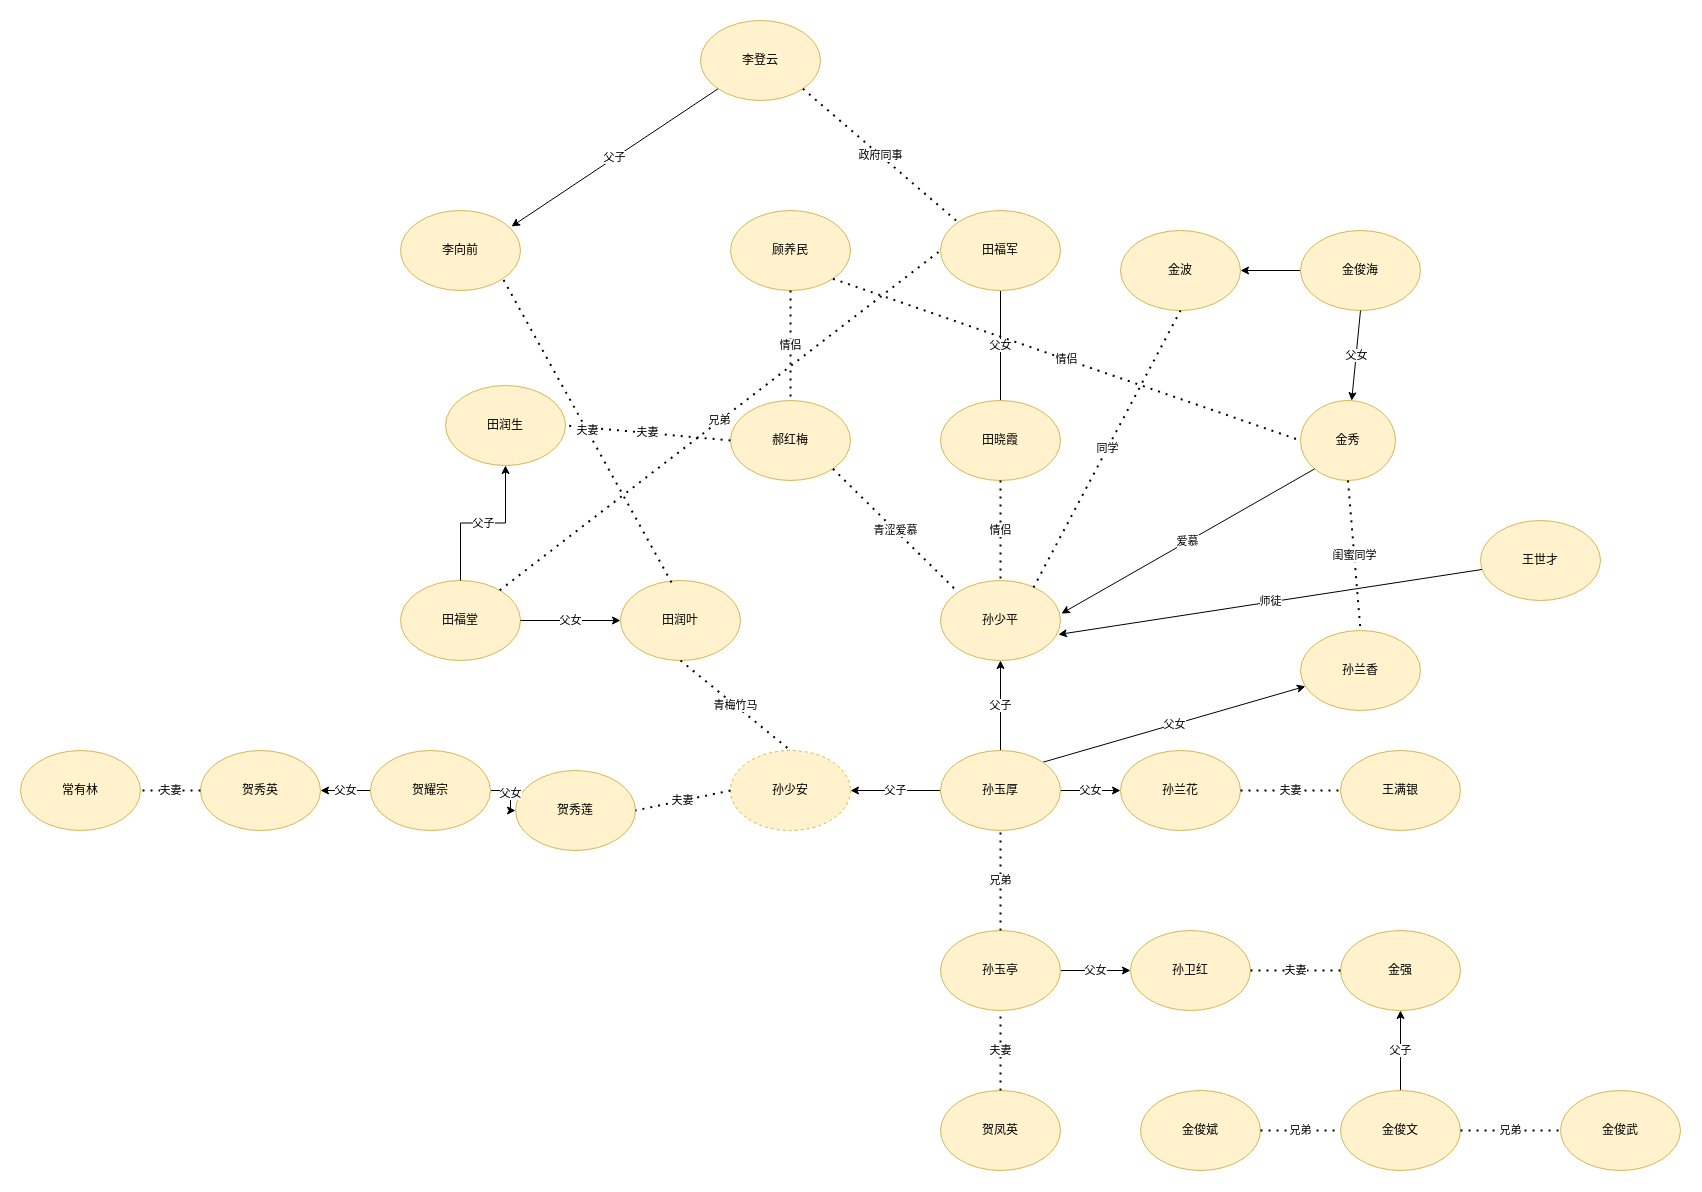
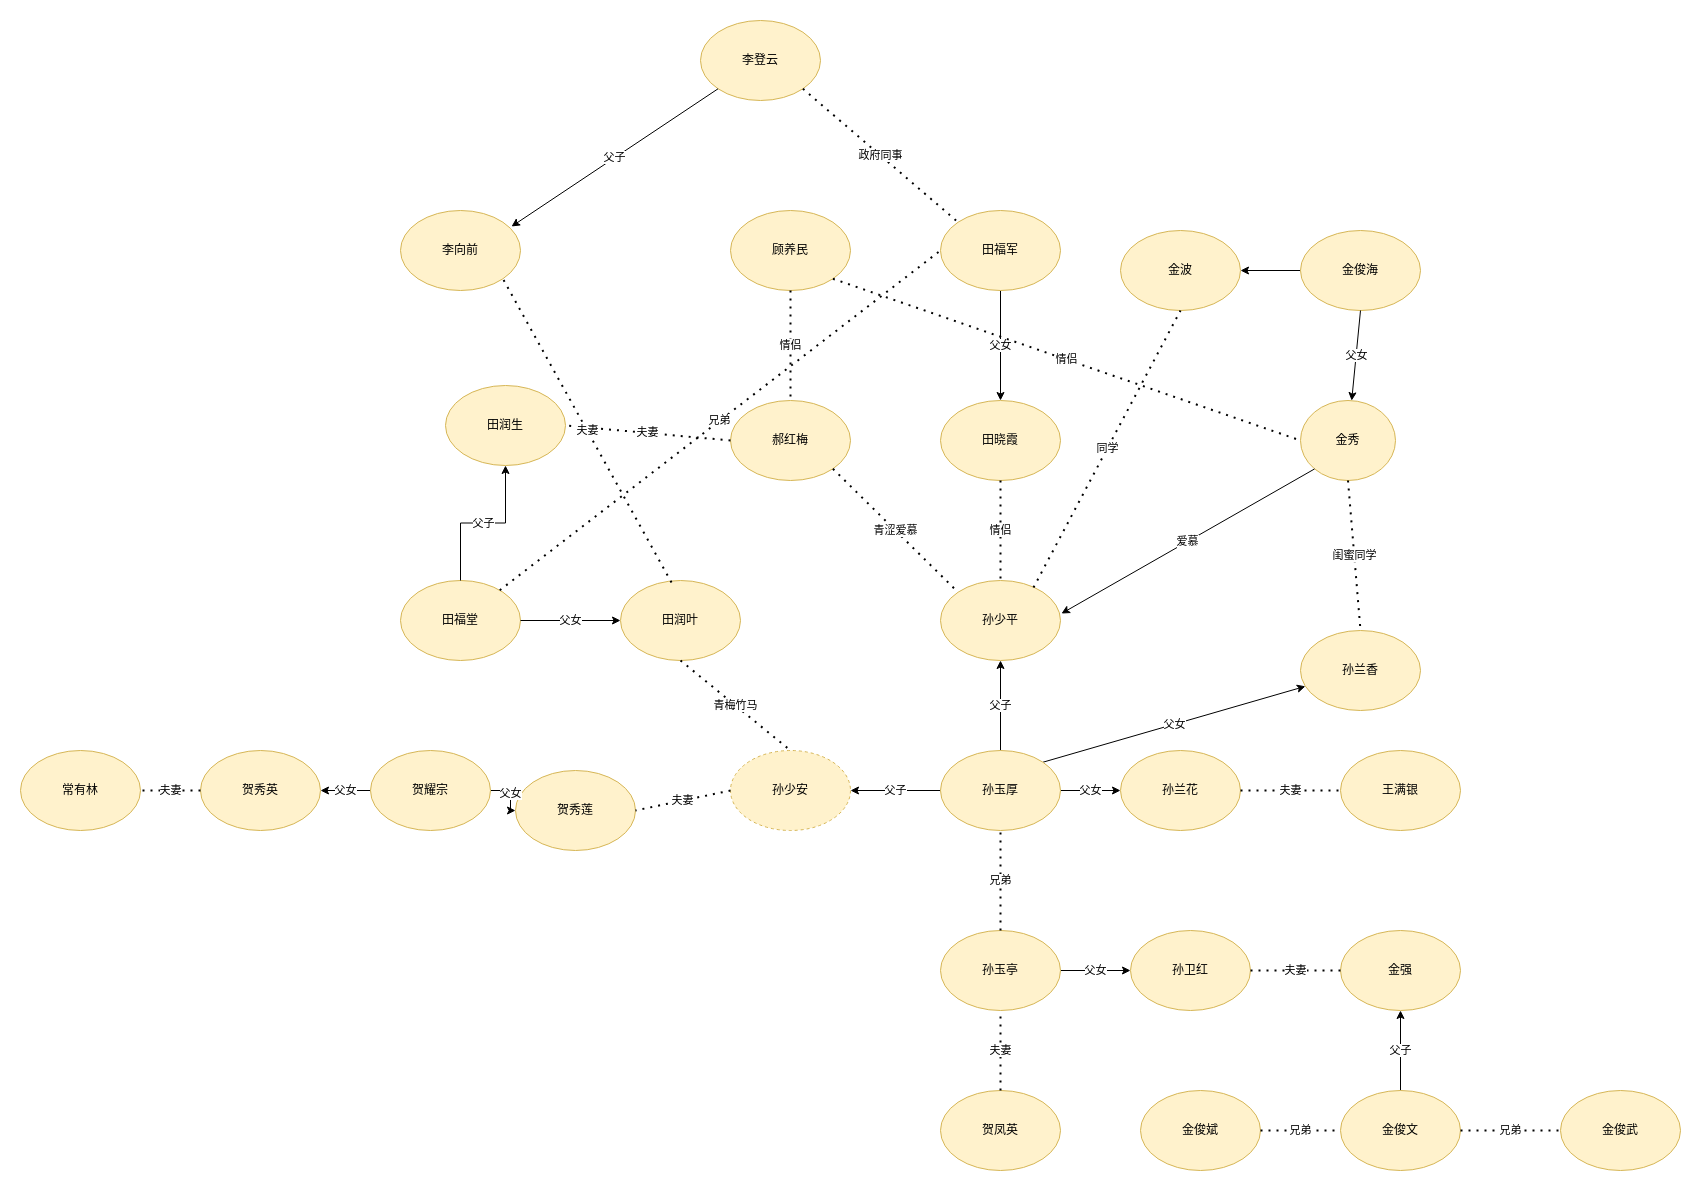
  <mxCell id="0" />
  <mxCell id="1" parent="0" />
  <mxCell id="2" value="父子" style="edgeStyle=orthogonalEdgeStyle;rounded=0;orthogonalLoop=1;jettySize=auto;html=1;" parent="1" source="6" target="7" edge="1"><mxGeometry relative="1" as="geometry" /></mxCell>
  <mxCell id="3" value="父子" style="edgeStyle=orthogonalEdgeStyle;rounded=0;orthogonalLoop=1;jettySize=auto;html=1;" parent="1" source="6" target="8" edge="1"><mxGeometry relative="1" as="geometry" /></mxCell>
  <mxCell id="4" value="父女" style="rounded=0;orthogonalLoop=1;jettySize=auto;html=1;exitX=1;exitY=0;exitDx=0;exitDy=0;" parent="1" source="6" target="11" edge="1"><mxGeometry relative="1" as="geometry" /></mxCell>
  <mxCell id="5" value="父女" style="edgeStyle=orthogonalEdgeStyle;rounded=0;orthogonalLoop=1;jettySize=auto;html=1;" parent="1" source="6" target="12" edge="1"><mxGeometry relative="1" as="geometry" /></mxCell>
  <mxCell id="6" value="孙玉厚" style="ellipse;whiteSpace=wrap;html=1;fillColor=#fff2cc;strokeColor=#d6b656;" parent="1" vertex="1"><mxGeometry x="940" y="750" width="120" height="80" as="geometry" /></mxCell>
  <mxCell id="7" value="孙少安" style="ellipse;whiteSpace=wrap;html=1;fillColor=#fff2cc;strokeColor=#d6b656;dashed=1;" parent="1" vertex="1"><mxGeometry x="730" y="750" width="120" height="80" as="geometry" /></mxCell>
  <mxCell id="8" value="孙少平" style="ellipse;whiteSpace=wrap;html=1;fillColor=#fff2cc;strokeColor=#d6b656;" parent="1" vertex="1"><mxGeometry x="940" y="580" width="120" height="80" as="geometry" /></mxCell>
- <mxCell id="9" value="父女" style="edgeStyle=orthogonalEdgeStyle;rounded=0;orthogonalLoop=1;jettySize=auto;html=1;endArrow=none;" edge="1" parent="1" source="10" target="30"><mxGeometry relative="1" as="geometry" /></mxCell>
+ <mxCell id="9" value="父女" style="edgeStyle=orthogonalEdgeStyle;rounded=0;orthogonalLoop=1;jettySize=auto;html=1;" edge="1" parent="1" source="10" target="30"><mxGeometry relative="1" as="geometry" /></mxCell>
  <mxCell id="10" value="田福军" style="ellipse;whiteSpace=wrap;html=1;fillColor=#fff2cc;strokeColor=#d6b656;" parent="1" vertex="1"><mxGeometry x="940" y="210" width="120" height="80" as="geometry" /></mxCell>
  <mxCell id="11" value="孙兰香" style="ellipse;whiteSpace=wrap;html=1;fillColor=#fff2cc;strokeColor=#d6b656;" parent="1" vertex="1"><mxGeometry x="1300" y="630" width="120" height="80" as="geometry" /></mxCell>
  <mxCell id="12" value="孙兰花" style="ellipse;whiteSpace=wrap;html=1;fillColor=#fff2cc;strokeColor=#d6b656;" parent="1" vertex="1"><mxGeometry x="1120" y="750" width="120" height="80" as="geometry" /></mxCell>
  <mxCell id="13" value="王满银" style="ellipse;whiteSpace=wrap;html=1;fillColor=#fff2cc;strokeColor=#d6b656;" parent="1" vertex="1"><mxGeometry x="1340" y="750" width="120" height="80" as="geometry" /></mxCell>
  <mxCell id="14" value="夫妻" style="endArrow=none;dashed=1;html=1;dashPattern=1 3;strokeWidth=2;rounded=0;entryX=0;entryY=0.5;entryDx=0;entryDy=0;exitX=1;exitY=0.5;exitDx=0;exitDy=0;" parent="1" source="12" target="13" edge="1"><mxGeometry width="50" height="50" relative="1" as="geometry"><mxPoint x="800" y="850" as="sourcePoint" /><mxPoint x="850" y="800" as="targetPoint" /></mxGeometry></mxCell>
  <mxCell id="15" value="贺秀莲" style="ellipse;whiteSpace=wrap;html=1;fillColor=#fff2cc;strokeColor=#d6b656;" parent="1" vertex="1"><mxGeometry x="515" y="770" width="120" height="80" as="geometry" /></mxCell>
  <mxCell id="16" value="夫妻" style="endArrow=none;dashed=1;html=1;dashPattern=1 3;strokeWidth=2;rounded=0;exitX=0;exitY=0.5;exitDx=0;exitDy=0;entryX=1;entryY=0.5;entryDx=0;entryDy=0;" parent="1" source="7" target="15" edge="1"><mxGeometry width="50" height="50" relative="1" as="geometry"><mxPoint x="980" y="850" as="sourcePoint" /><mxPoint x="1030" y="800" as="targetPoint" /></mxGeometry></mxCell>
  <mxCell id="17" value="父女" style="edgeStyle=orthogonalEdgeStyle;rounded=0;orthogonalLoop=1;jettySize=auto;html=1;" parent="1" source="18" target="29" edge="1"><mxGeometry relative="1" as="geometry" /></mxCell>
  <mxCell id="18" value="孙玉亭" style="ellipse;whiteSpace=wrap;html=1;fillColor=#fff2cc;strokeColor=#d6b656;" parent="1" vertex="1"><mxGeometry x="940" y="930" width="120" height="80" as="geometry" /></mxCell>
  <mxCell id="19" value="兄弟" style="endArrow=none;dashed=1;html=1;dashPattern=1 3;strokeWidth=2;rounded=0;entryX=0.5;entryY=1;entryDx=0;entryDy=0;exitX=0.5;exitY=0;exitDx=0;exitDy=0;" parent="1" source="18" target="6" edge="1"><mxGeometry width="50" height="50" relative="1" as="geometry"><mxPoint x="980" y="950" as="sourcePoint" /><mxPoint x="1030" y="900" as="targetPoint" /></mxGeometry></mxCell>
  <mxCell id="20" value="贺凤英" style="ellipse;whiteSpace=wrap;html=1;fillColor=#fff2cc;strokeColor=#d6b656;" parent="1" vertex="1"><mxGeometry x="940" y="1090" width="120" height="80" as="geometry" /></mxCell>
  <mxCell id="21" value="夫妻" style="endArrow=none;dashed=1;html=1;dashPattern=1 3;strokeWidth=2;rounded=0;entryX=0.5;entryY=1;entryDx=0;entryDy=0;" parent="1" source="20" target="18" edge="1"><mxGeometry width="50" height="50" relative="1" as="geometry"><mxPoint x="890" y="860" as="sourcePoint" /><mxPoint x="940" y="810" as="targetPoint" /></mxGeometry></mxCell>
  <mxCell id="22" value="父女" style="edgeStyle=orthogonalEdgeStyle;rounded=0;orthogonalLoop=1;jettySize=auto;html=1;" parent="1" source="24" target="15" edge="1"><mxGeometry relative="1" as="geometry" /></mxCell>
  <mxCell id="23" value="父女" style="edgeStyle=orthogonalEdgeStyle;rounded=0;orthogonalLoop=1;jettySize=auto;html=1;" parent="1" source="24" target="25" edge="1"><mxGeometry relative="1" as="geometry" /></mxCell>
  <mxCell id="24" value="贺耀宗" style="ellipse;whiteSpace=wrap;html=1;fillColor=#fff2cc;strokeColor=#d6b656;" parent="1" vertex="1"><mxGeometry x="370" y="750" width="120" height="80" as="geometry" /></mxCell>
  <mxCell id="25" value="贺秀英" style="ellipse;whiteSpace=wrap;html=1;fillColor=#fff2cc;strokeColor=#d6b656;" parent="1" vertex="1"><mxGeometry x="200" y="750" width="120" height="80" as="geometry" /></mxCell>
  <mxCell id="26" value="常有林" style="ellipse;whiteSpace=wrap;html=1;fillColor=#fff2cc;strokeColor=#d6b656;" parent="1" vertex="1"><mxGeometry x="20" y="750" width="120" height="80" as="geometry" /></mxCell>
  <mxCell id="27" value="夫妻" style="endArrow=none;dashed=1;html=1;dashPattern=1 3;strokeWidth=2;rounded=0;exitX=0;exitY=0.5;exitDx=0;exitDy=0;" parent="1" source="25" target="26" edge="1"><mxGeometry width="50" height="50" relative="1" as="geometry"><mxPoint x="710" y="850" as="sourcePoint" /><mxPoint x="760" y="800" as="targetPoint" /></mxGeometry></mxCell>
  <mxCell id="28" value="田福堂" style="ellipse;whiteSpace=wrap;html=1;fillColor=#fff2cc;strokeColor=#d6b656;" parent="1" vertex="1"><mxGeometry x="400" y="580" width="120" height="80" as="geometry" /></mxCell>
  <mxCell id="29" value="孙卫红" style="ellipse;whiteSpace=wrap;html=1;fillColor=#fff2cc;strokeColor=#d6b656;" parent="1" vertex="1"><mxGeometry x="1130" y="930" width="120" height="80" as="geometry" /></mxCell>
  <mxCell id="30" value="田晓霞" style="ellipse;whiteSpace=wrap;html=1;fillColor=#fff2cc;strokeColor=#d6b656;" vertex="1" parent="1"><mxGeometry x="940" y="400" width="120" height="80" as="geometry" /></mxCell>
  <mxCell id="31" value="情侣" style="endArrow=none;dashed=1;html=1;dashPattern=1 3;strokeWidth=2;rounded=0;entryX=0.5;entryY=0;entryDx=0;entryDy=0;exitX=0.5;exitY=1;exitDx=0;exitDy=0;" edge="1" parent="1" source="30" target="8"><mxGeometry width="50" height="50" relative="1" as="geometry"><mxPoint x="1030" y="540" as="sourcePoint" /><mxPoint x="1130" y="540" as="targetPoint" /></mxGeometry></mxCell>
  <mxCell id="32" value="田润叶" style="ellipse;whiteSpace=wrap;html=1;fillColor=#fff2cc;strokeColor=#d6b656;" vertex="1" parent="1"><mxGeometry x="620" y="580" width="120" height="80" as="geometry" /></mxCell>
  <mxCell id="33" value="青梅竹马" style="endArrow=none;dashed=1;html=1;dashPattern=1 3;strokeWidth=2;rounded=0;entryX=0.5;entryY=0;entryDx=0;entryDy=0;exitX=0.5;exitY=1;exitDx=0;exitDy=0;" edge="1" parent="1" source="32" target="7"><mxGeometry width="50" height="50" relative="1" as="geometry"><mxPoint x="800" y="670" as="sourcePoint" /><mxPoint x="940" y="620" as="targetPoint" /></mxGeometry></mxCell>
  <mxCell id="34" value="父女" style="rounded=0;orthogonalLoop=1;jettySize=auto;html=1;exitX=1;exitY=0.5;exitDx=0;exitDy=0;exitPerimeter=0;entryX=0;entryY=0.5;entryDx=0;entryDy=0;" edge="1" parent="1" source="28" target="32"><mxGeometry relative="1" as="geometry"><mxPoint x="590" y="520" as="sourcePoint" /><mxPoint x="625.96" y="618" as="targetPoint" /></mxGeometry></mxCell>
  <mxCell id="35" value="郝红梅" style="ellipse;whiteSpace=wrap;html=1;fillColor=#fff2cc;strokeColor=#d6b656;" vertex="1" parent="1"><mxGeometry x="730" y="400" width="120" height="80" as="geometry" /></mxCell>
  <mxCell id="36" value="田润生" style="ellipse;whiteSpace=wrap;html=1;fillColor=#fff2cc;strokeColor=#d6b656;" vertex="1" parent="1"><mxGeometry x="445" y="385" width="120" height="80" as="geometry" /></mxCell>
  <mxCell id="37" value="夫妻" style="endArrow=none;dashed=1;html=1;dashPattern=1 3;strokeWidth=2;rounded=0;exitX=0;exitY=0.5;exitDx=0;exitDy=0;entryX=1;entryY=0.5;entryDx=0;entryDy=0;" edge="1" parent="1" source="35" target="36"><mxGeometry width="50" height="50" relative="1" as="geometry"><mxPoint x="630" y="439.5" as="sourcePoint" /><mxPoint x="560" y="439.5" as="targetPoint" /></mxGeometry></mxCell>
  <mxCell id="38" value="父子" style="edgeStyle=orthogonalEdgeStyle;rounded=0;orthogonalLoop=1;jettySize=auto;html=1;exitX=0.5;exitY=0;exitDx=0;exitDy=0;entryX=0.5;entryY=1;entryDx=0;entryDy=0;" edge="1" parent="1" source="28" target="36"><mxGeometry relative="1" as="geometry"><mxPoint x="459.5" y="570" as="sourcePoint" /><mxPoint x="470" y="500" as="targetPoint" /></mxGeometry></mxCell>
  <mxCell id="39" value="青涩爱慕" style="endArrow=none;dashed=1;html=1;dashPattern=1 3;strokeWidth=2;rounded=0;entryX=0;entryY=0;entryDx=0;entryDy=0;exitX=1;exitY=1;exitDx=0;exitDy=0;" edge="1" parent="1" source="35" target="8"><mxGeometry width="50" height="50" relative="1" as="geometry"><mxPoint x="860" y="480" as="sourcePoint" /><mxPoint x="860" y="580" as="targetPoint" /></mxGeometry></mxCell>
  <mxCell id="40" value="顾养民" style="ellipse;whiteSpace=wrap;html=1;fillColor=#fff2cc;strokeColor=#d6b656;" vertex="1" parent="1"><mxGeometry x="730" y="210" width="120" height="80" as="geometry" /></mxCell>
  <mxCell id="41" value="情侣" style="endArrow=none;dashed=1;html=1;dashPattern=1 3;strokeWidth=2;rounded=0;entryX=0.5;entryY=0;entryDx=0;entryDy=0;exitX=0.5;exitY=1;exitDx=0;exitDy=0;" edge="1" parent="1" source="40" target="35"><mxGeometry width="50" height="50" relative="1" as="geometry"><mxPoint x="790" y="300" as="sourcePoint" /><mxPoint x="800" y="400" as="targetPoint" /></mxGeometry></mxCell>
  <mxCell id="42" value="金强" style="ellipse;whiteSpace=wrap;html=1;fillColor=#fff2cc;strokeColor=#d6b656;" vertex="1" parent="1"><mxGeometry x="1340" y="930" width="120" height="80" as="geometry" /></mxCell>
  <mxCell id="43" value="夫妻" style="endArrow=none;dashed=1;html=1;dashPattern=1 3;strokeWidth=2;rounded=0;entryX=0;entryY=0.5;entryDx=0;entryDy=0;exitX=1;exitY=0.5;exitDx=0;exitDy=0;" edge="1" parent="1" source="29" target="42"><mxGeometry width="50" height="50" relative="1" as="geometry"><mxPoint x="1240" y="900" as="sourcePoint" /><mxPoint x="1340" y="900" as="targetPoint" /></mxGeometry></mxCell>
  <mxCell id="44" value="金秀" style="ellipse;whiteSpace=wrap;html=1;fillColor=#fff2cc;strokeColor=#d6b656;" vertex="1" parent="1"><mxGeometry x="1300" y="400" width="95" height="80" as="geometry" /></mxCell>
  <mxCell id="45" value="闺蜜同学" style="endArrow=none;dashed=1;html=1;dashPattern=1 3;strokeWidth=2;rounded=0;exitX=0.5;exitY=1;exitDx=0;exitDy=0;entryX=0.5;entryY=0;entryDx=0;entryDy=0;" edge="1" parent="1" source="44" target="11"><mxGeometry width="50" height="50" relative="1" as="geometry"><mxPoint x="740" y="450" as="sourcePoint" /><mxPoint x="530" y="450" as="targetPoint" /></mxGeometry></mxCell>
  <mxCell id="46" value="爱慕" style="rounded=0;orthogonalLoop=1;jettySize=auto;html=1;exitX=0;exitY=1;exitDx=0;exitDy=0;entryX=1.008;entryY=0.413;entryDx=0;entryDy=0;entryPerimeter=0;" edge="1" parent="1" source="44" target="8"><mxGeometry relative="1" as="geometry"><mxPoint x="1052.426" y="771.716" as="sourcePoint" /><mxPoint x="1320.089" y="652.2" as="targetPoint" /></mxGeometry></mxCell>
  <mxCell id="47" value="情侣" style="endArrow=none;dashed=1;html=1;dashPattern=1 3;strokeWidth=2;rounded=0;entryX=0;entryY=0.5;entryDx=0;entryDy=0;exitX=1;exitY=1;exitDx=0;exitDy=0;" edge="1" parent="1" source="40" target="44"><mxGeometry width="50" height="50" relative="1" as="geometry"><mxPoint x="800" y="300" as="sourcePoint" /><mxPoint x="800" y="410" as="targetPoint" /></mxGeometry></mxCell>
  <mxCell id="48" value="李向前" style="ellipse;whiteSpace=wrap;html=1;fillColor=#fff2cc;strokeColor=#d6b656;" vertex="1" parent="1"><mxGeometry x="400" y="210" width="120" height="80" as="geometry" /></mxCell>
  <mxCell id="49" value="夫妻" style="endArrow=none;dashed=1;html=1;dashPattern=1 3;strokeWidth=2;rounded=0;exitX=0.425;exitY=0.025;exitDx=0;exitDy=0;entryX=1;entryY=1;entryDx=0;entryDy=0;exitPerimeter=0;" edge="1" parent="1" source="32" target="48"><mxGeometry width="50" height="50" relative="1" as="geometry"><mxPoint x="740" y="450" as="sourcePoint" /><mxPoint x="530" y="450" as="targetPoint" /></mxGeometry></mxCell>
  <mxCell id="50" value="李登云" style="ellipse;whiteSpace=wrap;html=1;fillColor=#fff2cc;strokeColor=#d6b656;" vertex="1" parent="1"><mxGeometry x="700" y="20" width="120" height="80" as="geometry" /></mxCell>
  <mxCell id="51" value="父子" style="rounded=0;orthogonalLoop=1;jettySize=auto;html=1;exitX=0;exitY=1;exitDx=0;exitDy=0;entryX=0.925;entryY=0.2;entryDx=0;entryDy=0;entryPerimeter=0;" edge="1" parent="1" source="50" target="48"><mxGeometry relative="1" as="geometry"><mxPoint x="660" y="130" as="sourcePoint" /><mxPoint x="570" y="130" as="targetPoint" /></mxGeometry></mxCell>
  <mxCell id="52" value="政府同事" style="endArrow=none;dashed=1;html=1;dashPattern=1 3;strokeWidth=2;rounded=0;entryX=0;entryY=0;entryDx=0;entryDy=0;exitX=1;exitY=1;exitDx=0;exitDy=0;" edge="1" parent="1" source="50" target="10"><mxGeometry width="50" height="50" relative="1" as="geometry"><mxPoint x="849.996" y="60.004" as="sourcePoint" /><mxPoint x="1317.57" y="221.72" as="targetPoint" /></mxGeometry></mxCell>
  <mxCell id="53" value="兄弟" style="endArrow=none;dashed=1;html=1;dashPattern=1 3;strokeWidth=2;rounded=0;" edge="1" parent="1" source="28"><mxGeometry width="50" height="50" relative="1" as="geometry"><mxPoint x="939" y="350" as="sourcePoint" /><mxPoint x="940" y="250" as="targetPoint" /></mxGeometry></mxCell>
  <mxCell id="54" value="" style="edgeStyle=none;rounded=0;orthogonalLoop=1;jettySize=auto;html=1;" edge="1" parent="1" source="55" target="57"><mxGeometry relative="1" as="geometry" /></mxCell>
  <mxCell id="55" value="金俊海" style="ellipse;whiteSpace=wrap;html=1;fillColor=#fff2cc;strokeColor=#d6b656;" vertex="1" parent="1"><mxGeometry x="1300" y="230" width="120" height="80" as="geometry" /></mxCell>
  <mxCell id="56" value="父女" style="rounded=0;orthogonalLoop=1;jettySize=auto;html=1;exitX=0.5;exitY=1;exitDx=0;exitDy=0;" edge="1" parent="1" source="55" target="44"><mxGeometry relative="1" as="geometry"><mxPoint x="1052.426" y="771.716" as="sourcePoint" /><mxPoint x="1320.089" y="652.2" as="targetPoint" /></mxGeometry></mxCell>
  <mxCell id="57" value="金波" style="ellipse;whiteSpace=wrap;html=1;fillColor=#fff2cc;strokeColor=#d6b656;" vertex="1" parent="1"><mxGeometry x="1120" y="230" width="120" height="80" as="geometry" /></mxCell>
  <mxCell id="58" value="同学" style="endArrow=none;dashed=1;html=1;dashPattern=1 3;strokeWidth=2;rounded=0;entryX=0.5;entryY=1;entryDx=0;entryDy=0;exitX=0.775;exitY=0.088;exitDx=0;exitDy=0;exitPerimeter=0;" edge="1" parent="1" source="8" target="57"><mxGeometry width="50" height="50" relative="1" as="geometry"><mxPoint x="842.426" y="288.284" as="sourcePoint" /><mxPoint x="1310" y="450" as="targetPoint" /></mxGeometry></mxCell>
- <mxCell id="59" value="王世才" style="ellipse;whiteSpace=wrap;html=1;fillColor=#fff2cc;strokeColor=#d6b656;" vertex="1" parent="1"><mxGeometry x="1480" y="520" width="120" height="80" as="geometry" /></mxCell>
- <mxCell id="60" value="师徒" style="rounded=0;orthogonalLoop=1;jettySize=auto;html=1;entryX=0.983;entryY=0.675;entryDx=0;entryDy=0;entryPerimeter=0;" edge="1" parent="1" source="59" target="8"><mxGeometry relative="1" as="geometry"><mxPoint x="1440" y="570" as="sourcePoint" /><mxPoint x="1350" y="570" as="targetPoint" /></mxGeometry></mxCell>
  <mxCell id="61" value="父子" style="edgeStyle=none;rounded=0;orthogonalLoop=1;jettySize=auto;html=1;" edge="1" parent="1" source="62" target="42"><mxGeometry relative="1" as="geometry" /></mxCell>
  <mxCell id="62" value="金俊文" style="ellipse;whiteSpace=wrap;html=1;fillColor=#fff2cc;strokeColor=#d6b656;" vertex="1" parent="1"><mxGeometry x="1340" y="1090" width="120" height="80" as="geometry" /></mxCell>
  <mxCell id="63" value="金俊斌" style="ellipse;whiteSpace=wrap;html=1;fillColor=#fff2cc;strokeColor=#d6b656;" vertex="1" parent="1"><mxGeometry x="1140" y="1090" width="120" height="80" as="geometry" /></mxCell>
  <mxCell id="64" value="金俊武" style="ellipse;whiteSpace=wrap;html=1;fillColor=#fff2cc;strokeColor=#d6b656;" vertex="1" parent="1"><mxGeometry x="1560" y="1090" width="120" height="80" as="geometry" /></mxCell>
  <mxCell id="65" value="兄弟" style="endArrow=none;dashed=1;html=1;dashPattern=1 3;strokeWidth=2;rounded=0;entryX=0;entryY=0.5;entryDx=0;entryDy=0;exitX=1;exitY=0.5;exitDx=0;exitDy=0;" edge="1" parent="1" source="63" target="62"><mxGeometry width="50" height="50" relative="1" as="geometry"><mxPoint x="1010" y="940" as="sourcePoint" /><mxPoint x="1010" y="840" as="targetPoint" /></mxGeometry></mxCell>
  <mxCell id="66" value="兄弟" style="endArrow=none;dashed=1;html=1;dashPattern=1 3;strokeWidth=2;rounded=0;entryX=0;entryY=0.5;entryDx=0;entryDy=0;exitX=1;exitY=0.5;exitDx=0;exitDy=0;" edge="1" parent="1" source="62" target="64"><mxGeometry width="50" height="50" relative="1" as="geometry"><mxPoint x="1470" y="1150" as="sourcePoint" /><mxPoint x="1540" y="1129.5" as="targetPoint" /></mxGeometry></mxCell>
